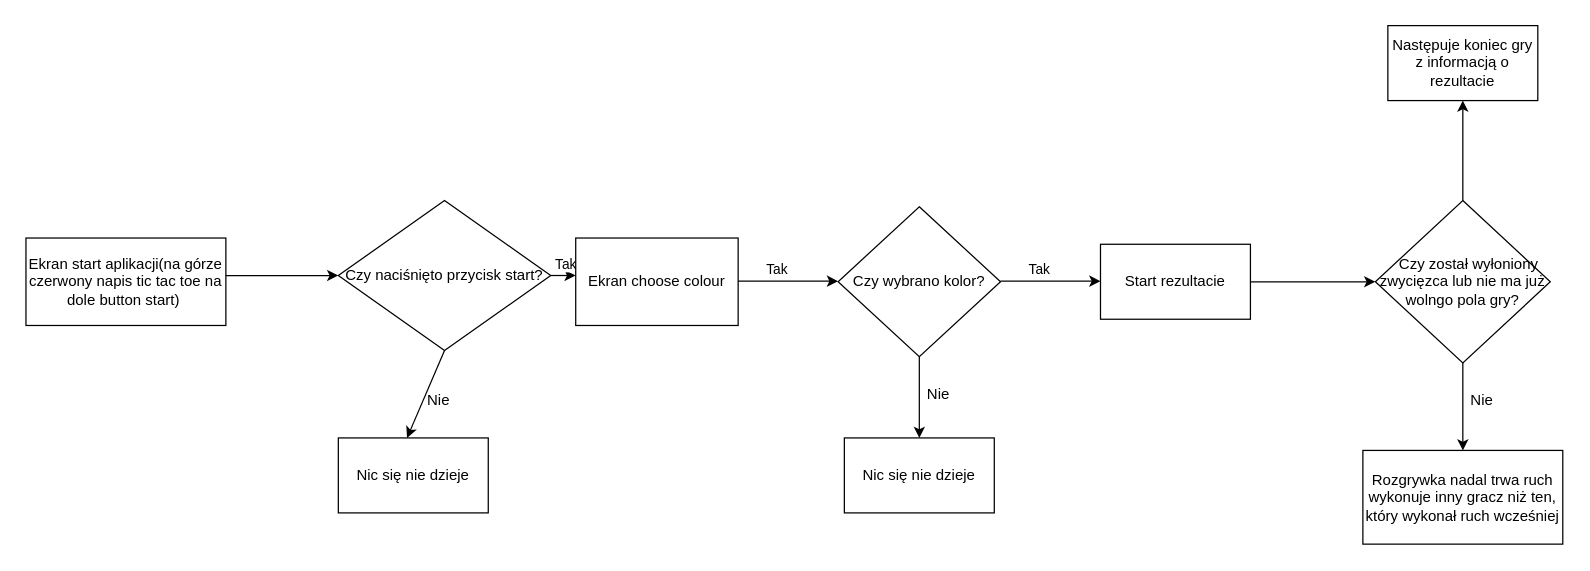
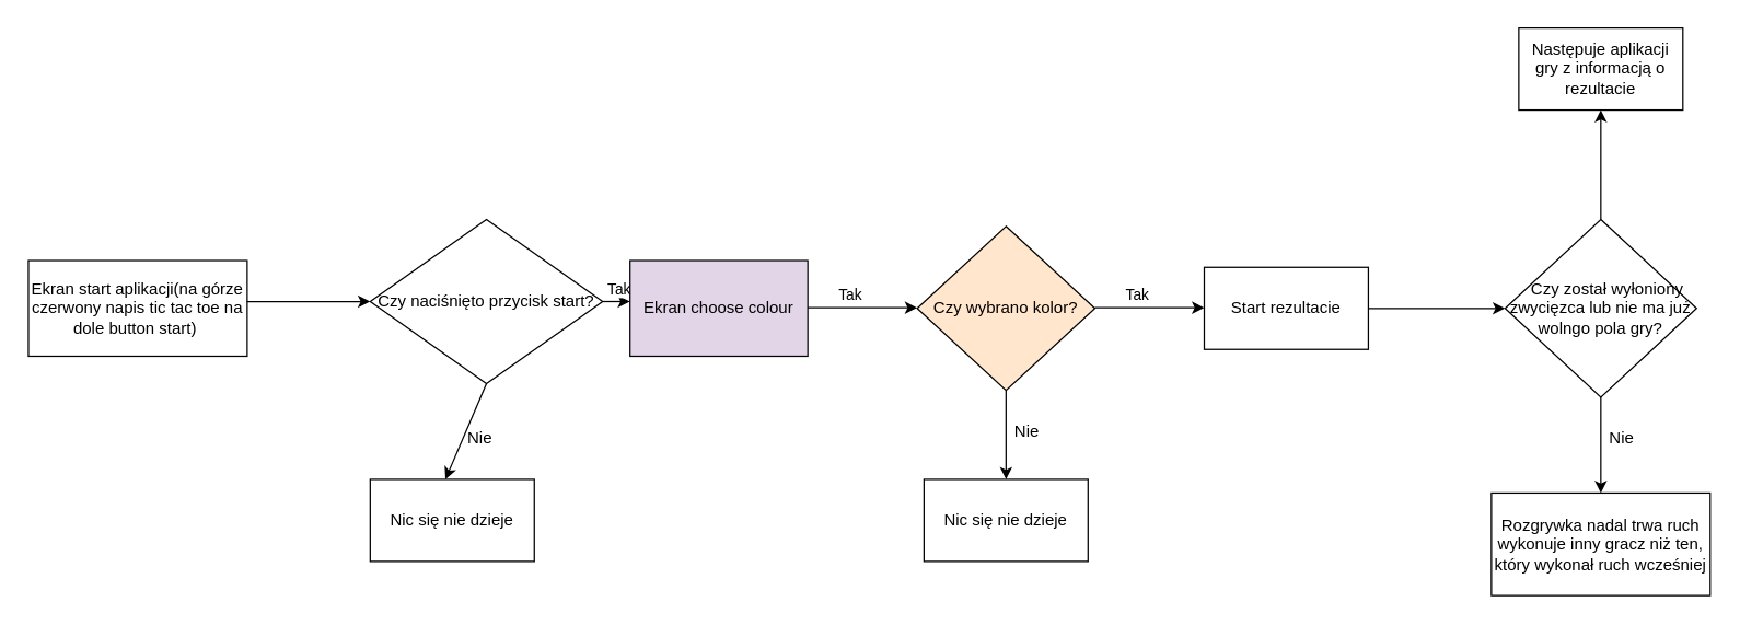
  <mxCell id="0" />
  <mxCell id="1" parent="0" />
  <mxCell id="2" value="Ekran start aplikacji(na górze czerwony napis tic tac toe na dole button start)&amp;nbsp;" style="rounded=0;whiteSpace=wrap;html=1;" vertex="1" parent="1"><mxGeometry x="20" y="190" width="160" height="70" as="geometry" /></mxCell>
  <mxCell id="3" value="Czy naciśnięto przycisk start?" style="rhombus;whiteSpace=wrap;html=1;" vertex="1" parent="1"><mxGeometry x="270" y="160" width="170" height="120" as="geometry" /></mxCell>
  <mxCell id="4" value="" style="endArrow=classic;html=1;rounded=0;entryX=0;entryY=0.5;entryDx=0;entryDy=0;" edge="1" parent="1" target="3"><mxGeometry width="50" height="50" relative="1" as="geometry"><mxPoint x="180" y="220" as="sourcePoint" /><mxPoint x="410" y="320" as="targetPoint" /><Array as="points"><mxPoint x="220" y="220" /></Array></mxGeometry></mxCell>
  <mxCell id="5" value="" style="endArrow=classic;html=1;rounded=0;exitX=0.5;exitY=1;exitDx=0;exitDy=0;" edge="1" parent="1" source="3"><mxGeometry width="50" height="50" relative="1" as="geometry"><mxPoint x="360" y="370" as="sourcePoint" /><mxPoint x="325" y="350" as="targetPoint" /></mxGeometry></mxCell>
  <mxCell id="6" value="Nie" style="text;html=1;align=center;verticalAlign=middle;resizable=0;points=[];autosize=1;strokeColor=none;fillColor=none;" vertex="1" parent="1"><mxGeometry x="330" y="305" width="40" height="30" as="geometry" /></mxCell>
  <mxCell id="7" value="Nic się nie dzieje" style="rounded=0;whiteSpace=wrap;html=1;" vertex="1" parent="1"><mxGeometry x="270" y="350" width="120" height="60" as="geometry" /></mxCell>
  <mxCell id="8" value="" style="endArrow=classic;html=1;rounded=0;exitX=1;exitY=0.5;exitDx=0;exitDy=0;" edge="1" parent="1" source="3"><mxGeometry width="50" height="50" relative="1" as="geometry"><mxPoint x="360" y="370" as="sourcePoint" /><mxPoint x="460" y="220" as="targetPoint" /></mxGeometry></mxCell>
  <mxCell id="9" value="Tak" style="edgeLabel;html=1;align=center;verticalAlign=middle;resizable=0;points=[];" vertex="1" connectable="0" parent="8"><mxGeometry x="-0.375" y="-1" relative="1" as="geometry"><mxPoint x="5" y="-11" as="offset" /></mxGeometry></mxCell>
- <mxCell id="10" value="Ekran choose colour" style="rounded=0;whiteSpace=wrap;html=1;" vertex="1" parent="1"><mxGeometry x="460" y="190" width="130" height="70" as="geometry" /></mxCell>
- <mxCell id="11" value="Czy wybrano kolor?" style="rhombus;whiteSpace=wrap;html=1;" vertex="1" parent="1"><mxGeometry x="670" y="165" width="130" height="120" as="geometry" /></mxCell>
+ <mxCell id="10" value="Ekran choose colour" style="rounded=0;whiteSpace=wrap;html=1;fillColor=#e1d5e7;" vertex="1" parent="1"><mxGeometry x="460" y="190" width="130" height="70" as="geometry" /></mxCell>
+ <mxCell id="11" value="Czy wybrano kolor?" style="rhombus;whiteSpace=wrap;html=1;fillColor=#ffe6cc;" vertex="1" parent="1"><mxGeometry x="670" y="165" width="130" height="120" as="geometry" /></mxCell>
  <mxCell id="12" value="" style="endArrow=classic;html=1;rounded=0;exitX=1;exitY=0.5;exitDx=0;exitDy=0;" edge="1" parent="1"><mxGeometry width="50" height="50" relative="1" as="geometry"><mxPoint x="590" y="224.5" as="sourcePoint" /><mxPoint x="670" y="224.5" as="targetPoint" /></mxGeometry></mxCell>
  <mxCell id="13" value="Tak" style="edgeLabel;html=1;align=center;verticalAlign=middle;resizable=0;points=[];" vertex="1" connectable="0" parent="12"><mxGeometry x="-0.375" y="-1" relative="1" as="geometry"><mxPoint x="5" y="-11" as="offset" /></mxGeometry></mxCell>
  <mxCell id="14" value="Nic się nie dzieje" style="rounded=0;whiteSpace=wrap;html=1;" vertex="1" parent="1"><mxGeometry x="675" y="350" width="120" height="60" as="geometry" /></mxCell>
  <mxCell id="15" value="" style="endArrow=classic;html=1;rounded=0;entryX=0.5;entryY=0;entryDx=0;entryDy=0;exitX=0.5;exitY=1;exitDx=0;exitDy=0;" edge="1" parent="1" source="11" target="14"><mxGeometry width="50" height="50" relative="1" as="geometry"><mxPoint x="665" y="330" as="sourcePoint" /><mxPoint x="715" y="280" as="targetPoint" /></mxGeometry></mxCell>
  <mxCell id="16" value="Nie" style="text;html=1;align=center;verticalAlign=middle;resizable=0;points=[];autosize=1;strokeColor=none;fillColor=none;" vertex="1" parent="1"><mxGeometry x="730" y="300" width="40" height="30" as="geometry" /></mxCell>
  <mxCell id="17" value="Start rezultacie" style="rounded=0;whiteSpace=wrap;html=1;" vertex="1" parent="1"><mxGeometry x="880" y="195" width="120" height="60" as="geometry" /></mxCell>
  <mxCell id="18" value="" style="endArrow=classic;html=1;rounded=0;exitX=1;exitY=0.5;exitDx=0;exitDy=0;" edge="1" parent="1"><mxGeometry width="50" height="50" relative="1" as="geometry"><mxPoint x="800" y="224.5" as="sourcePoint" /><mxPoint x="880" y="224.5" as="targetPoint" /></mxGeometry></mxCell>
  <mxCell id="19" value="Tak" style="edgeLabel;html=1;align=center;verticalAlign=middle;resizable=0;points=[];" vertex="1" connectable="0" parent="18"><mxGeometry x="-0.375" y="-1" relative="1" as="geometry"><mxPoint x="5" y="-11" as="offset" /></mxGeometry></mxCell>
  <mxCell id="20" value="&amp;nbsp; &amp;nbsp;Czy został wyłoniony zwycięzca lub nie ma już wolngo pola gry?" style="rhombus;whiteSpace=wrap;html=1;" vertex="1" parent="1"><mxGeometry x="1100" y="160" width="140" height="130" as="geometry" /></mxCell>
  <mxCell id="21" value="" style="endArrow=classic;html=1;rounded=0;entryX=0;entryY=0.5;entryDx=0;entryDy=0;exitX=1;exitY=0.5;exitDx=0;exitDy=0;" edge="1" parent="1" source="17" target="20"><mxGeometry width="50" height="50" relative="1" as="geometry"><mxPoint x="1000" y="230" as="sourcePoint" /><mxPoint x="1050" y="180" as="targetPoint" /></mxGeometry></mxCell>
  <mxCell id="22" value="Rozgrywka nadal trwa ruch wykonuje inny gracz niż ten, który wykonał ruch wcześniej" style="rounded=0;whiteSpace=wrap;html=1;" vertex="1" parent="1"><mxGeometry x="1090" y="360" width="160" height="75" as="geometry" /></mxCell>
  <mxCell id="23" value="" style="endArrow=classic;html=1;rounded=0;entryX=0.5;entryY=0;entryDx=0;entryDy=0;exitX=0.5;exitY=1;exitDx=0;exitDy=0;" edge="1" parent="1" target="22"><mxGeometry width="50" height="50" relative="1" as="geometry"><mxPoint x="1170" y="290" as="sourcePoint" /><mxPoint x="1150" y="285" as="targetPoint" /></mxGeometry></mxCell>
  <mxCell id="24" value="Nie" style="text;html=1;align=center;verticalAlign=middle;resizable=0;points=[];autosize=1;strokeColor=none;fillColor=none;" vertex="1" parent="1"><mxGeometry x="1165" y="305" width="40" height="30" as="geometry" /></mxCell>
  <mxCell id="25" value="" style="endArrow=classic;html=1;rounded=0;exitX=0.5;exitY=0;exitDx=0;exitDy=0;" edge="1" parent="1" source="20"><mxGeometry width="50" height="50" relative="1" as="geometry"><mxPoint x="960" y="280" as="sourcePoint" /><mxPoint x="1170" y="80" as="targetPoint" /></mxGeometry></mxCell>
- <mxCell id="26" value="Następuje koniec gry z informacją o rezultacie" style="rounded=0;whiteSpace=wrap;html=1;" vertex="1" parent="1"><mxGeometry x="1110" width="120" height="60" as="geometry" y="20" /></mxCell>
+ <mxCell id="26" value="Następuje aplikacji gry z informacją o rezultacie" style="rounded=0;whiteSpace=wrap;html=1;" vertex="1" parent="1"><mxGeometry x="1110" width="120" height="60" as="geometry" y="20" /></mxCell>
